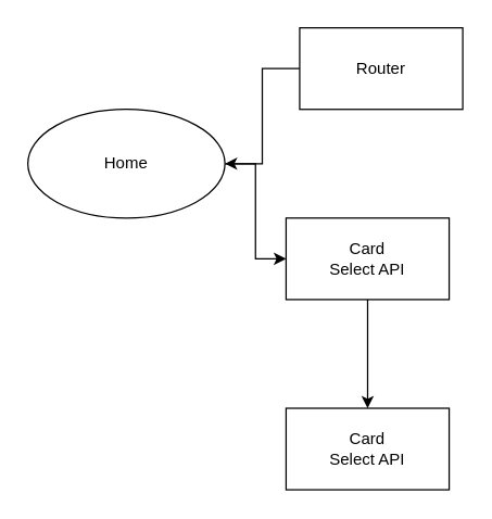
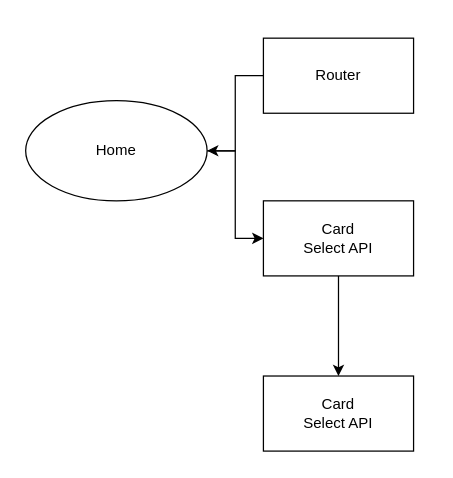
  <mxCell id="0" />
  <mxCell id="1" parent="0" />
  <mxCell id="2" value="" style="edgeStyle=orthogonalEdgeStyle;rounded=0;orthogonalLoop=1;jettySize=auto;html=1;" edge="1" parent="1" source="3" target="5"><mxGeometry relative="1" as="geometry" /></mxCell>
- <mxCell id="3" value="Router" style="whiteSpace=wrap;html=1;" vertex="1" parent="1"><mxGeometry x="220" y="20" width="120" height="60" as="geometry" /></mxCell>
+ <mxCell id="3" value="Router" style="whiteSpace=wrap;html=1;" vertex="1" parent="1"><mxGeometry x="210" y="30" width="120" height="60" as="geometry" /></mxCell>
  <mxCell id="4" value="" style="edgeStyle=orthogonalEdgeStyle;rounded=0;orthogonalLoop=1;jettySize=auto;html=1;" edge="1" parent="1" source="5" target="7"><mxGeometry relative="1" as="geometry" /></mxCell>
  <mxCell id="5" value="Home" style="ellipse;whiteSpace=wrap;html=1;" vertex="1" parent="1"><mxGeometry x="20" y="80" width="145" height="80" as="geometry" /></mxCell>
  <mxCell id="6" value="" style="edgeStyle=orthogonalEdgeStyle;rounded=0;orthogonalLoop=1;jettySize=auto;html=1;" edge="1" parent="1" source="7" target="8"><mxGeometry relative="1" as="geometry" /></mxCell>
  <mxCell id="7" value="Card&lt;br&gt;Select API" style="whiteSpace=wrap;html=1;" vertex="1" parent="1"><mxGeometry x="210" y="160" width="120" height="60" as="geometry" /></mxCell>
  <mxCell id="8" value="Card&lt;br&gt;Select API" style="whiteSpace=wrap;html=1;" vertex="1" parent="1"><mxGeometry x="210" y="300" width="120" height="60" as="geometry" /></mxCell>
